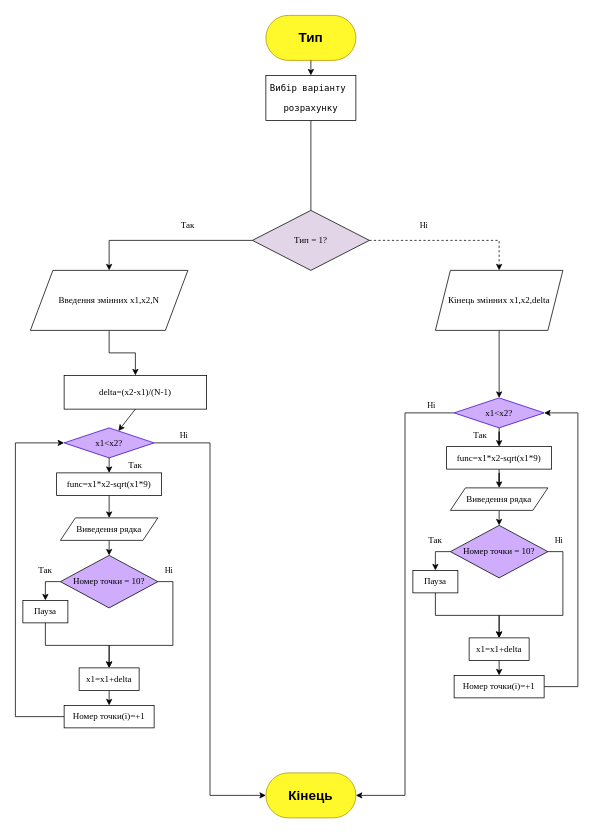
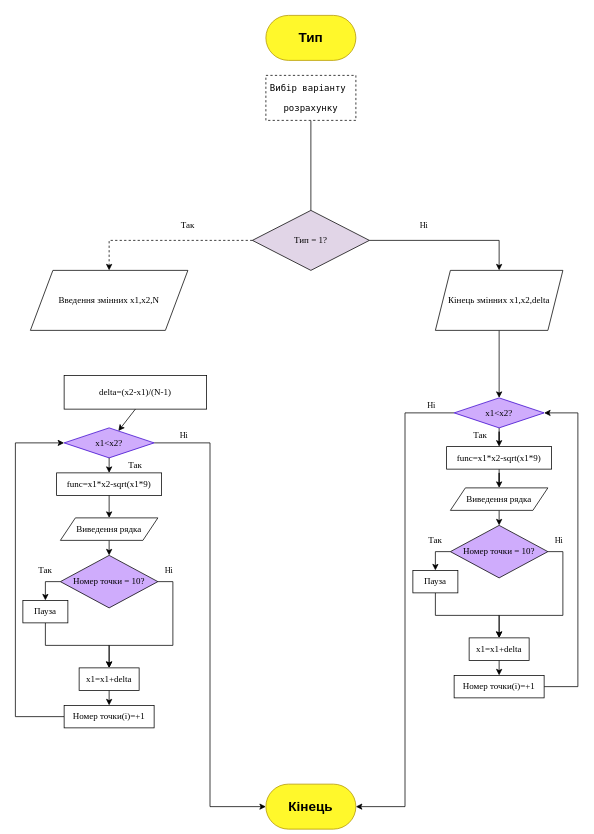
  <mxCell id="0" />
  <mxCell id="1" parent="0" />
  <mxCell id="2" value="&lt;h2&gt;Тип&lt;/h2&gt;" style="rounded=1;whiteSpace=wrap;html=1;fillColor=#FFF82B;strokeColor=#B09500;fontColor=#000000;arcSize=50;" parent="1" vertex="1"><mxGeometry x="354" y="20" width="120" height="60" as="geometry" /></mxCell>
  <mxCell id="3" style="edgeStyle=orthogonalEdgeStyle;rounded=0;orthogonalLoop=1;jettySize=auto;html=1;exitX=0.5;exitY=1;exitDx=0;exitDy=0;endArrow=none;" edge="1" parent="1" source="4" target="6"><mxGeometry relative="1" as="geometry" /></mxCell>
- <mxCell id="4" value="&lt;pre&gt;Вибір варіанту &lt;/pre&gt;&lt;pre&gt;розрахунку&lt;/pre&gt;" style="rounded=0;whiteSpace=wrap;html=1;labelBackgroundColor=none;fontFamily=Garamond;" parent="1" vertex="1"><mxGeometry x="354" y="100" width="120" height="60" as="geometry" /></mxCell>
- <mxCell id="5" style="edgeStyle=orthogonalEdgeStyle;rounded=0;orthogonalLoop=1;jettySize=auto;html=1;exitX=0;exitY=0.5;exitDx=0;exitDy=0;entryX=0.5;entryY=0;entryDx=0;entryDy=0;fontFamily=Comic Sans MS;fontSize=11;fontColor=#000000;" parent="1" source="6" target="8" edge="1"><mxGeometry relative="1" as="geometry" /></mxCell>
+ <mxCell id="4" value="&lt;pre&gt;Вибір варіанту &lt;/pre&gt;&lt;pre&gt;розрахунку&lt;/pre&gt;" style="rounded=0;whiteSpace=wrap;html=1;labelBackgroundColor=none;fontFamily=Garamond;dashed=1;" parent="1" vertex="1"><mxGeometry x="354" y="100" width="120" height="60" as="geometry" /></mxCell>
+ <mxCell id="5" style="edgeStyle=orthogonalEdgeStyle;rounded=0;orthogonalLoop=1;jettySize=auto;html=1;exitX=0;exitY=0.5;exitDx=0;exitDy=0;entryX=0.5;entryY=0;entryDx=0;entryDy=0;fontFamily=Comic Sans MS;fontSize=11;fontColor=#000000;dashed=1;" parent="1" source="6" target="8" edge="1"><mxGeometry relative="1" as="geometry" /></mxCell>
  <mxCell id="6" value="Тип = 1?" style="rhombus;whiteSpace=wrap;html=1;labelBackgroundColor=none;fontFamily=Comic Sans MS;fontColor=#000000;fillColor=#e1d5e7;" parent="1" vertex="1"><mxGeometry x="336" y="280" width="156" height="80" as="geometry" /></mxCell>
- <mxCell id="7" value="" style="edgeStyle=orthogonalEdgeStyle;rounded=0;orthogonalLoop=1;jettySize=auto;html=1;" edge="1" parent="1" source="8" target="13"><mxGeometry relative="1" as="geometry" /></mxCell>
  <mxCell id="8" value="Введення змінних х1,х2,N" style="shape=parallelogram;perimeter=parallelogramPerimeter;whiteSpace=wrap;html=1;fixedSize=1;labelBackgroundColor=none;fontFamily=Comic Sans MS;fontColor=#000000;size=30.0;" parent="1" vertex="1"><mxGeometry x="40" y="360" width="210" height="80" as="geometry" /></mxCell>
  <mxCell id="9" value="" style="edgeStyle=orthogonalEdgeStyle;rounded=0;orthogonalLoop=1;jettySize=auto;html=1;" edge="1" parent="1" source="10" target="40"><mxGeometry relative="1" as="geometry" /></mxCell>
  <mxCell id="10" value="Кінець змінних х1,х2,delta" style="shape=parallelogram;perimeter=parallelogramPerimeter;whiteSpace=wrap;html=1;fixedSize=1;labelBackgroundColor=none;fontFamily=Comic Sans MS;fontColor=#000000;size=20;" parent="1" vertex="1"><mxGeometry x="580" y="360" width="170" height="80" as="geometry" /></mxCell>
- <mxCell id="11" value="" style="endArrow=classic;html=1;rounded=0;fontFamily=Comic Sans MS;fontColor=#000000;entryX=0.5;entryY=0;entryDx=0;entryDy=0;exitX=0.5;exitY=1;exitDx=0;exitDy=0;" parent="1" source="2" target="4" edge="1"><mxGeometry width="50" height="50" relative="1" as="geometry"><mxPoint x="440" y="440" as="sourcePoint" /><mxPoint x="490" y="390" as="targetPoint" /></mxGeometry></mxCell>
- <mxCell id="12" value="" style="endArrow=classic;html=1;rounded=0;fontFamily=Comic Sans MS;fontColor=#000000;entryX=0.5;entryY=0;entryDx=0;entryDy=0;exitX=1;exitY=0.5;exitDx=0;exitDy=0;dashed=1;" parent="1" source="6" target="10" edge="1"><mxGeometry width="50" height="50" relative="1" as="geometry"><mxPoint x="440" y="440" as="sourcePoint" /><mxPoint x="490" y="390" as="targetPoint" /><Array as="points"><mxPoint x="665" y="320" /></Array></mxGeometry></mxCell>
+ <mxCell id="12" value="" style="endArrow=classic;html=1;rounded=0;fontFamily=Comic Sans MS;fontColor=#000000;entryX=0.5;entryY=0;entryDx=0;entryDy=0;exitX=1;exitY=0.5;exitDx=0;exitDy=0;" parent="1" source="6" target="10" edge="1"><mxGeometry width="50" height="50" relative="1" as="geometry"><mxPoint x="440" y="440" as="sourcePoint" /><mxPoint x="490" y="390" as="targetPoint" /><Array as="points"><mxPoint x="665" y="320" /></Array></mxGeometry></mxCell>
  <mxCell id="13" value="delta=(x2-x1)/(N-1)" style="rounded=0;whiteSpace=wrap;html=1;labelBackgroundColor=none;fontFamily=Comic Sans MS;fontColor=#000000;" parent="1" vertex="1"><mxGeometry x="85" y="500" width="190" height="45" as="geometry" /></mxCell>
  <mxCell id="14" style="edgeStyle=orthogonalEdgeStyle;rounded=0;orthogonalLoop=1;jettySize=auto;html=1;exitX=1;exitY=0.5;exitDx=0;exitDy=0;entryX=0;entryY=0.5;entryDx=0;entryDy=0;fontFamily=Comic Sans MS;fontSize=11;fontColor=#000000;" parent="1" source="15" target="34" edge="1"><mxGeometry relative="1" as="geometry" /></mxCell>
  <mxCell id="15" value="x1&amp;lt;x2?" style="rhombus;whiteSpace=wrap;html=1;labelBackgroundColor=none;fontFamily=Comic Sans MS;fontColor=#000000;fillColor=#CFACFC;strokeColor=#3700CC;" parent="1" vertex="1"><mxGeometry x="85" y="570" width="120" height="40" as="geometry" /></mxCell>
  <mxCell id="16" style="edgeStyle=orthogonalEdgeStyle;rounded=0;orthogonalLoop=1;jettySize=auto;html=1;exitX=0.5;exitY=1;exitDx=0;exitDy=0;entryX=0.5;entryY=0;entryDx=0;entryDy=0;fontFamily=Comic Sans MS;fontColor=#000000;" parent="1" source="17" target="21" edge="1"><mxGeometry relative="1" as="geometry" /></mxCell>
  <mxCell id="17" value="func=x1*x2-sqrt(x1*9)" style="rounded=0;whiteSpace=wrap;html=1;labelBackgroundColor=none;fontFamily=Comic Sans MS;fontColor=#000000;" parent="1" vertex="1"><mxGeometry x="75" y="630" width="140" height="30" as="geometry" /></mxCell>
  <mxCell id="18" value="" style="endArrow=classic;html=1;rounded=0;fontFamily=Comic Sans MS;fontColor=#000000;exitX=0.5;exitY=1;exitDx=0;exitDy=0;" parent="1" source="13" target="15" edge="1"><mxGeometry width="50" height="50" relative="1" as="geometry"><mxPoint x="340" y="610" as="sourcePoint" /><mxPoint x="390" y="560" as="targetPoint" /></mxGeometry></mxCell>
  <mxCell id="19" value="" style="endArrow=classic;html=1;rounded=0;fontFamily=Comic Sans MS;fontColor=#000000;exitX=0.5;exitY=1;exitDx=0;exitDy=0;" parent="1" source="15" target="17" edge="1"><mxGeometry width="50" height="50" relative="1" as="geometry"><mxPoint x="340" y="610" as="sourcePoint" /><mxPoint x="390" y="560" as="targetPoint" /></mxGeometry></mxCell>
  <mxCell id="20" style="edgeStyle=orthogonalEdgeStyle;rounded=0;orthogonalLoop=1;jettySize=auto;html=1;exitX=0.5;exitY=1;exitDx=0;exitDy=0;entryX=0.5;entryY=0;entryDx=0;entryDy=0;fontFamily=Comic Sans MS;fontColor=#000000;" parent="1" source="21" target="24" edge="1"><mxGeometry relative="1" as="geometry" /></mxCell>
  <mxCell id="21" value="Виведення рядка" style="shape=parallelogram;perimeter=parallelogramPerimeter;whiteSpace=wrap;html=1;fixedSize=1;labelBackgroundColor=none;fontFamily=Comic Sans MS;fontColor=#000000;" parent="1" vertex="1"><mxGeometry x="80" y="690" width="130" height="30" as="geometry" /></mxCell>
  <mxCell id="22" style="edgeStyle=orthogonalEdgeStyle;rounded=0;orthogonalLoop=1;jettySize=auto;html=1;exitX=0;exitY=0.5;exitDx=0;exitDy=0;entryX=0.5;entryY=0;entryDx=0;entryDy=0;fontFamily=Comic Sans MS;fontColor=#000000;" parent="1" source="24" target="26" edge="1"><mxGeometry relative="1" as="geometry" /></mxCell>
  <mxCell id="23" style="edgeStyle=orthogonalEdgeStyle;rounded=0;orthogonalLoop=1;jettySize=auto;html=1;exitX=1;exitY=0.5;exitDx=0;exitDy=0;entryX=0.5;entryY=0;entryDx=0;entryDy=0;fontFamily=Comic Sans MS;fontColor=#000000;" parent="1" source="24" target="28" edge="1"><mxGeometry relative="1" as="geometry"><Array as="points"><mxPoint x="230" y="775" /><mxPoint x="230" y="860" /><mxPoint x="145" y="860" /></Array></mxGeometry></mxCell>
  <mxCell id="24" value="Номер точки = 10?" style="rhombus;whiteSpace=wrap;html=1;labelBackgroundColor=none;fontFamily=Comic Sans MS;fontColor=#000000;fillColor=#CFACFC;" parent="1" vertex="1"><mxGeometry x="80" y="740" width="130" height="70" as="geometry" /></mxCell>
  <mxCell id="25" style="edgeStyle=orthogonalEdgeStyle;rounded=0;orthogonalLoop=1;jettySize=auto;html=1;exitX=0.5;exitY=1;exitDx=0;exitDy=0;entryX=0.5;entryY=0;entryDx=0;entryDy=0;fontFamily=Comic Sans MS;fontColor=#000000;" parent="1" source="26" target="28" edge="1"><mxGeometry relative="1" as="geometry"><Array as="points"><mxPoint x="60" y="860" /><mxPoint x="145" y="860" /></Array></mxGeometry></mxCell>
  <mxCell id="26" value="Пауза" style="rounded=0;whiteSpace=wrap;html=1;labelBackgroundColor=none;fontFamily=Comic Sans MS;fontColor=#000000;" parent="1" vertex="1"><mxGeometry x="30" y="800" width="60" height="30" as="geometry" /></mxCell>
  <mxCell id="27" style="edgeStyle=orthogonalEdgeStyle;rounded=0;orthogonalLoop=1;jettySize=auto;html=1;exitX=0.5;exitY=1;exitDx=0;exitDy=0;entryX=0.5;entryY=0;entryDx=0;entryDy=0;fontFamily=Comic Sans MS;fontColor=#000000;" parent="1" source="28" target="30" edge="1"><mxGeometry relative="1" as="geometry" /></mxCell>
  <mxCell id="28" value="х1=х1+delta" style="rounded=0;whiteSpace=wrap;html=1;labelBackgroundColor=none;fontFamily=Comic Sans MS;fontColor=#000000;" parent="1" vertex="1"><mxGeometry x="105" y="890" width="80" height="30" as="geometry" /></mxCell>
  <mxCell id="29" style="edgeStyle=orthogonalEdgeStyle;rounded=0;orthogonalLoop=1;jettySize=auto;html=1;exitX=0;exitY=0.5;exitDx=0;exitDy=0;entryX=0;entryY=0.5;entryDx=0;entryDy=0;fontFamily=Comic Sans MS;fontColor=#000000;" parent="1" source="30" target="15" edge="1"><mxGeometry relative="1" as="geometry"><Array as="points"><mxPoint x="20" y="955" /><mxPoint x="20" y="590" /></Array></mxGeometry></mxCell>
  <mxCell id="30" value="Номер точки(і)=+1" style="rounded=0;whiteSpace=wrap;html=1;labelBackgroundColor=none;fontFamily=Comic Sans MS;fontColor=#000000;" parent="1" vertex="1"><mxGeometry x="85" y="940" width="120" height="30" as="geometry" /></mxCell>
  <mxCell id="31" value="Так" style="text;html=1;strokeColor=none;fillColor=none;align=center;verticalAlign=middle;whiteSpace=wrap;rounded=0;labelBackgroundColor=none;fontFamily=Comic Sans MS;fontColor=#000000;" parent="1" vertex="1"><mxGeometry x="160" y="610" width="40" height="20" as="geometry" /></mxCell>
  <mxCell id="32" value="Так" style="text;html=1;strokeColor=none;fillColor=none;align=center;verticalAlign=middle;whiteSpace=wrap;rounded=0;labelBackgroundColor=none;fontFamily=Comic Sans MS;fontColor=#000000;" parent="1" vertex="1"><mxGeometry x="230" y="290" width="40" height="20" as="geometry" /></mxCell>
  <mxCell id="33" value="Ні" style="text;html=1;strokeColor=none;fillColor=none;align=center;verticalAlign=middle;whiteSpace=wrap;rounded=0;labelBackgroundColor=none;fontFamily=Comic Sans MS;fontSize=11;fontColor=#000000;" parent="1" vertex="1"><mxGeometry x="550" y="290" width="30" height="20" as="geometry" /></mxCell>
- <mxCell id="34" value="&lt;h2&gt;Кінець&lt;/h2&gt;" style="rounded=1;whiteSpace=wrap;html=1;fillColor=#FFF82B;strokeColor=#B09500;fontColor=#000000;arcSize=50;" parent="1" vertex="1"><mxGeometry x="354" y="1030" width="120" height="60" as="geometry" /></mxCell>
+ <mxCell id="34" value="&lt;h2&gt;Кінець&lt;/h2&gt;" style="rounded=1;whiteSpace=wrap;html=1;fillColor=#FFF82B;strokeColor=#B09500;fontColor=#000000;arcSize=50;" parent="1" vertex="1"><mxGeometry x="354" y="1045" width="120" height="60" as="geometry" /></mxCell>
  <mxCell id="35" value="Ні" style="text;html=1;strokeColor=none;fillColor=none;align=center;verticalAlign=middle;whiteSpace=wrap;rounded=0;labelBackgroundColor=none;fontFamily=Comic Sans MS;fontSize=11;fontColor=#000000;" parent="1" vertex="1"><mxGeometry x="230" y="570" width="30" height="20" as="geometry" /></mxCell>
  <mxCell id="36" value="Так" style="text;html=1;strokeColor=none;fillColor=none;align=center;verticalAlign=middle;whiteSpace=wrap;rounded=0;labelBackgroundColor=none;fontFamily=Comic Sans MS;fontColor=#000000;" parent="1" vertex="1"><mxGeometry x="40" y="750" width="40" height="20" as="geometry" /></mxCell>
  <mxCell id="37" value="Ні" style="text;html=1;strokeColor=none;fillColor=none;align=center;verticalAlign=middle;whiteSpace=wrap;rounded=0;labelBackgroundColor=none;fontFamily=Comic Sans MS;fontSize=11;fontColor=#000000;" parent="1" vertex="1"><mxGeometry x="210" y="750" width="30" height="20" as="geometry" /></mxCell>
  <mxCell id="38" value="" style="edgeStyle=orthogonalEdgeStyle;rounded=0;orthogonalLoop=1;jettySize=auto;html=1;fontFamily=Comic Sans MS;fontSize=11;fontColor=#000000;" parent="1" source="40" target="42" edge="1"><mxGeometry relative="1" as="geometry" /></mxCell>
  <mxCell id="39" style="edgeStyle=orthogonalEdgeStyle;rounded=0;orthogonalLoop=1;jettySize=auto;html=1;exitX=0;exitY=0.5;exitDx=0;exitDy=0;entryX=1;entryY=0.5;entryDx=0;entryDy=0;fontFamily=Comic Sans MS;fontSize=11;fontColor=#000000;" parent="1" source="40" target="34" edge="1"><mxGeometry relative="1" as="geometry" /></mxCell>
  <mxCell id="40" value="x1&amp;lt;x2?" style="rhombus;whiteSpace=wrap;html=1;labelBackgroundColor=none;fontFamily=Comic Sans MS;fontColor=#000000;fillColor=#CFACFC;strokeColor=#3700CC;" parent="1" vertex="1"><mxGeometry x="605" y="530" width="120" height="40" as="geometry" /></mxCell>
  <mxCell id="41" value="" style="edgeStyle=orthogonalEdgeStyle;rounded=0;orthogonalLoop=1;jettySize=auto;html=1;fontFamily=Comic Sans MS;fontSize=11;fontColor=#000000;entryX=0.5;entryY=0;entryDx=0;entryDy=0;" parent="1" source="42" target="44" edge="1"><mxGeometry relative="1" as="geometry" /></mxCell>
  <mxCell id="42" value="func=x1*x2-sqrt(x1*9)" style="rounded=0;whiteSpace=wrap;html=1;labelBackgroundColor=none;fontFamily=Comic Sans MS;fontColor=#000000;" parent="1" vertex="1"><mxGeometry x="595" y="595" width="140" height="30" as="geometry" /></mxCell>
  <mxCell id="43" style="edgeStyle=orthogonalEdgeStyle;rounded=0;orthogonalLoop=1;jettySize=auto;html=1;exitX=0.5;exitY=1;exitDx=0;exitDy=0;entryX=0.5;entryY=0;entryDx=0;entryDy=0;fontFamily=Comic Sans MS;fontColor=#000000;" parent="1" source="44" target="47" edge="1"><mxGeometry relative="1" as="geometry" /></mxCell>
  <mxCell id="44" value="Виведення рядка" style="shape=parallelogram;perimeter=parallelogramPerimeter;whiteSpace=wrap;html=1;fixedSize=1;labelBackgroundColor=none;fontFamily=Comic Sans MS;fontColor=#000000;" parent="1" vertex="1"><mxGeometry x="600" y="650" width="130" height="30" as="geometry" /></mxCell>
  <mxCell id="45" style="edgeStyle=orthogonalEdgeStyle;rounded=0;orthogonalLoop=1;jettySize=auto;html=1;exitX=0;exitY=0.5;exitDx=0;exitDy=0;entryX=0.5;entryY=0;entryDx=0;entryDy=0;fontFamily=Comic Sans MS;fontColor=#000000;" parent="1" source="47" target="49" edge="1"><mxGeometry relative="1" as="geometry" /></mxCell>
  <mxCell id="46" style="edgeStyle=orthogonalEdgeStyle;rounded=0;orthogonalLoop=1;jettySize=auto;html=1;exitX=1;exitY=0.5;exitDx=0;exitDy=0;entryX=0.5;entryY=0;entryDx=0;entryDy=0;fontFamily=Comic Sans MS;fontColor=#000000;" parent="1" source="47" target="51" edge="1"><mxGeometry relative="1" as="geometry"><Array as="points"><mxPoint x="750" y="735" /><mxPoint x="750" y="820" /><mxPoint x="665" y="820" /></Array></mxGeometry></mxCell>
  <mxCell id="47" value="Номер точки = 10?" style="rhombus;whiteSpace=wrap;html=1;labelBackgroundColor=none;fontFamily=Comic Sans MS;fontColor=#000000;fillColor=#CFACFC;" parent="1" vertex="1"><mxGeometry x="600" y="700" width="130" height="70" as="geometry" /></mxCell>
  <mxCell id="48" style="edgeStyle=orthogonalEdgeStyle;rounded=0;orthogonalLoop=1;jettySize=auto;html=1;exitX=0.5;exitY=1;exitDx=0;exitDy=0;entryX=0.5;entryY=0;entryDx=0;entryDy=0;fontFamily=Comic Sans MS;fontColor=#000000;" parent="1" source="49" target="51" edge="1"><mxGeometry relative="1" as="geometry"><Array as="points"><mxPoint x="580" y="820" /><mxPoint x="665" y="820" /></Array></mxGeometry></mxCell>
  <mxCell id="49" value="Пауза" style="rounded=0;whiteSpace=wrap;html=1;labelBackgroundColor=none;fontFamily=Comic Sans MS;fontColor=#000000;" parent="1" vertex="1"><mxGeometry x="550" y="760" width="60" height="30" as="geometry" /></mxCell>
  <mxCell id="50" style="edgeStyle=orthogonalEdgeStyle;rounded=0;orthogonalLoop=1;jettySize=auto;html=1;exitX=0.5;exitY=1;exitDx=0;exitDy=0;entryX=0.5;entryY=0;entryDx=0;entryDy=0;fontFamily=Comic Sans MS;fontColor=#000000;" parent="1" source="51" target="53" edge="1"><mxGeometry relative="1" as="geometry" /></mxCell>
  <mxCell id="51" value="х1=х1+delta" style="rounded=0;whiteSpace=wrap;html=1;labelBackgroundColor=none;fontFamily=Comic Sans MS;fontColor=#000000;" parent="1" vertex="1"><mxGeometry x="625" y="850" width="80" height="30" as="geometry" /></mxCell>
  <mxCell id="52" style="edgeStyle=orthogonalEdgeStyle;rounded=0;orthogonalLoop=1;jettySize=auto;html=1;exitX=1;exitY=0.5;exitDx=0;exitDy=0;entryX=1;entryY=0.5;entryDx=0;entryDy=0;fontFamily=Comic Sans MS;fontSize=11;fontColor=#000000;" parent="1" source="53" target="40" edge="1"><mxGeometry relative="1" as="geometry"><Array as="points"><mxPoint x="770" y="915" /><mxPoint x="770" y="550" /></Array></mxGeometry></mxCell>
  <mxCell id="53" value="Номер точки(і)=+1" style="rounded=0;whiteSpace=wrap;html=1;labelBackgroundColor=none;fontFamily=Comic Sans MS;fontColor=#000000;" parent="1" vertex="1"><mxGeometry x="605" y="900" width="120" height="30" as="geometry" /></mxCell>
  <mxCell id="54" value="Так" style="text;html=1;strokeColor=none;fillColor=none;align=center;verticalAlign=middle;whiteSpace=wrap;rounded=0;labelBackgroundColor=none;fontFamily=Comic Sans MS;fontColor=#000000;" parent="1" vertex="1"><mxGeometry x="560" y="710" width="40" height="20" as="geometry" /></mxCell>
  <mxCell id="55" value="Ні" style="text;html=1;strokeColor=none;fillColor=none;align=center;verticalAlign=middle;whiteSpace=wrap;rounded=0;labelBackgroundColor=none;fontFamily=Comic Sans MS;fontSize=11;fontColor=#000000;" parent="1" vertex="1"><mxGeometry x="730" y="710" width="30" height="20" as="geometry" /></mxCell>
  <mxCell id="56" value="Ні" style="text;html=1;strokeColor=none;fillColor=none;align=center;verticalAlign=middle;whiteSpace=wrap;rounded=0;labelBackgroundColor=none;fontFamily=Comic Sans MS;fontSize=11;fontColor=#000000;" parent="1" vertex="1"><mxGeometry x="560" y="530" width="30" height="20" as="geometry" /></mxCell>
  <mxCell id="57" value="Так" style="text;html=1;strokeColor=none;fillColor=none;align=center;verticalAlign=middle;whiteSpace=wrap;rounded=0;labelBackgroundColor=none;fontFamily=Comic Sans MS;fontColor=#000000;" parent="1" vertex="1"><mxGeometry x="620" y="570" width="40" height="20" as="geometry" /></mxCell>
